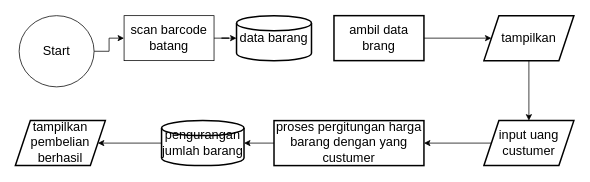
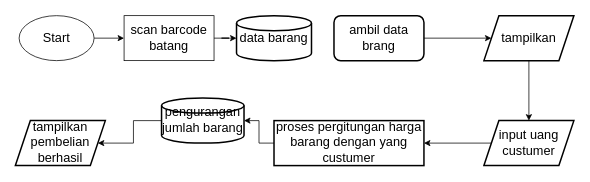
  <mxCell id="0" />
  <mxCell id="1" parent="0" />
  <mxCell id="2" value="" style="edgeStyle=orthogonalEdgeStyle;rounded=0;orthogonalLoop=1;jettySize=auto;html=1;" edge="1" parent="1" source="3" target="5"><mxGeometry relative="1" as="geometry" /></mxCell>
- <mxCell id="3" value="Start" style="ellipse;whiteSpace=wrap;html=1;fontSize=17;" vertex="1" parent="1"><mxGeometry x="25" y="20" width="100" height="95" as="geometry" /></mxCell>
+ <mxCell id="3" value="Start" style="ellipse;whiteSpace=wrap;html=1;fontSize=17;" vertex="1" parent="1"><mxGeometry x="25" y="20" width="100" height="60" as="geometry" /></mxCell>
  <mxCell id="4" value="" style="edgeStyle=orthogonalEdgeStyle;rounded=0;orthogonalLoop=1;jettySize=auto;html=1;" edge="1" parent="1" source="5" target="6"><mxGeometry relative="1" as="geometry" /></mxCell>
  <mxCell id="5" value="scan barcode batang" style="whiteSpace=wrap;html=1;fontSize=17;" vertex="1" parent="1"><mxGeometry x="165" y="20" width="120" height="60" as="geometry" /></mxCell>
  <mxCell id="6" value="data barang" style="strokeWidth=2;html=1;shape=mxgraph.flowchart.database;whiteSpace=wrap;fontSize=17;" vertex="1" parent="1"><mxGeometry x="315" y="20" width="100" height="60" as="geometry" /></mxCell>
  <mxCell id="7" value="" style="edgeStyle=orthogonalEdgeStyle;rounded=0;orthogonalLoop=1;jettySize=auto;html=1;" edge="1" parent="1" source="8" target="10"><mxGeometry relative="1" as="geometry" /></mxCell>
- <mxCell id="8" value="ambil data brang" style="whiteSpace=wrap;html=1;strokeWidth=2;fontSize=17;" vertex="1" parent="1"><mxGeometry x="445" y="20" width="120" height="60" as="geometry" /></mxCell>
+ <mxCell id="8" value="ambil data brang" style="whiteSpace=wrap;html=1;strokeWidth=2;fontSize=17;rounded=1;" vertex="1" parent="1"><mxGeometry x="445" y="20" width="120" height="60" as="geometry" /></mxCell>
  <mxCell id="9" value="" style="edgeStyle=orthogonalEdgeStyle;rounded=0;orthogonalLoop=1;jettySize=auto;html=1;" edge="1" parent="1" source="10" target="12"><mxGeometry relative="1" as="geometry" /></mxCell>
  <mxCell id="10" value="tampilkan" style="shape=parallelogram;perimeter=parallelogramPerimeter;whiteSpace=wrap;html=1;fixedSize=1;strokeWidth=2;fontSize=17;" vertex="1" parent="1"><mxGeometry x="645" y="20" width="120" height="60" as="geometry" /></mxCell>
  <mxCell id="11" value="" style="edgeStyle=orthogonalEdgeStyle;rounded=0;orthogonalLoop=1;jettySize=auto;html=1;" edge="1" parent="1" source="12" target="14"><mxGeometry relative="1" as="geometry" /></mxCell>
  <mxCell id="12" value="input uang custumer" style="shape=parallelogram;perimeter=parallelogramPerimeter;whiteSpace=wrap;html=1;fixedSize=1;strokeWidth=2;fontSize=17;" vertex="1" parent="1"><mxGeometry x="645" y="160" width="120" height="60" as="geometry" /></mxCell>
  <mxCell id="13" value="" style="edgeStyle=orthogonalEdgeStyle;rounded=0;orthogonalLoop=1;jettySize=auto;html=1;" edge="1" parent="1" source="14" target="16"><mxGeometry relative="1" as="geometry" /></mxCell>
  <mxCell id="14" value="proses pergitungan harga barang dengan yang custumer" style="whiteSpace=wrap;html=1;fontSize=17;strokeWidth=2;" vertex="1" parent="1"><mxGeometry x="365" y="160" width="200" height="60" as="geometry" /></mxCell>
  <mxCell id="15" value="" style="edgeStyle=orthogonalEdgeStyle;rounded=0;orthogonalLoop=1;jettySize=auto;html=1;" edge="1" parent="1" source="16" target="17"><mxGeometry relative="1" as="geometry" /></mxCell>
- <mxCell id="16" value="pengurangan jumlah barang" style="strokeWidth=2;html=1;shape=mxgraph.flowchart.database;whiteSpace=wrap;fontSize=17;" vertex="1" parent="1"><mxGeometry x="215" y="160" width="110" height="60" as="geometry" /></mxCell>
+ <mxCell id="16" value="pengurangan jumlah barang" style="strokeWidth=2;html=1;shape=mxgraph.flowchart.database;whiteSpace=wrap;fontSize=17;" vertex="1" parent="1"><mxGeometry x="215" y="130" width="110" height="60" as="geometry" /></mxCell>
  <mxCell id="17" value="tampilkan pembelian berhasil" style="shape=parallelogram;perimeter=parallelogramPerimeter;whiteSpace=wrap;html=1;fixedSize=1;fontSize=17;strokeWidth=2;" vertex="1" parent="1"><mxGeometry x="20" y="160" width="120" height="60" as="geometry" /></mxCell>
